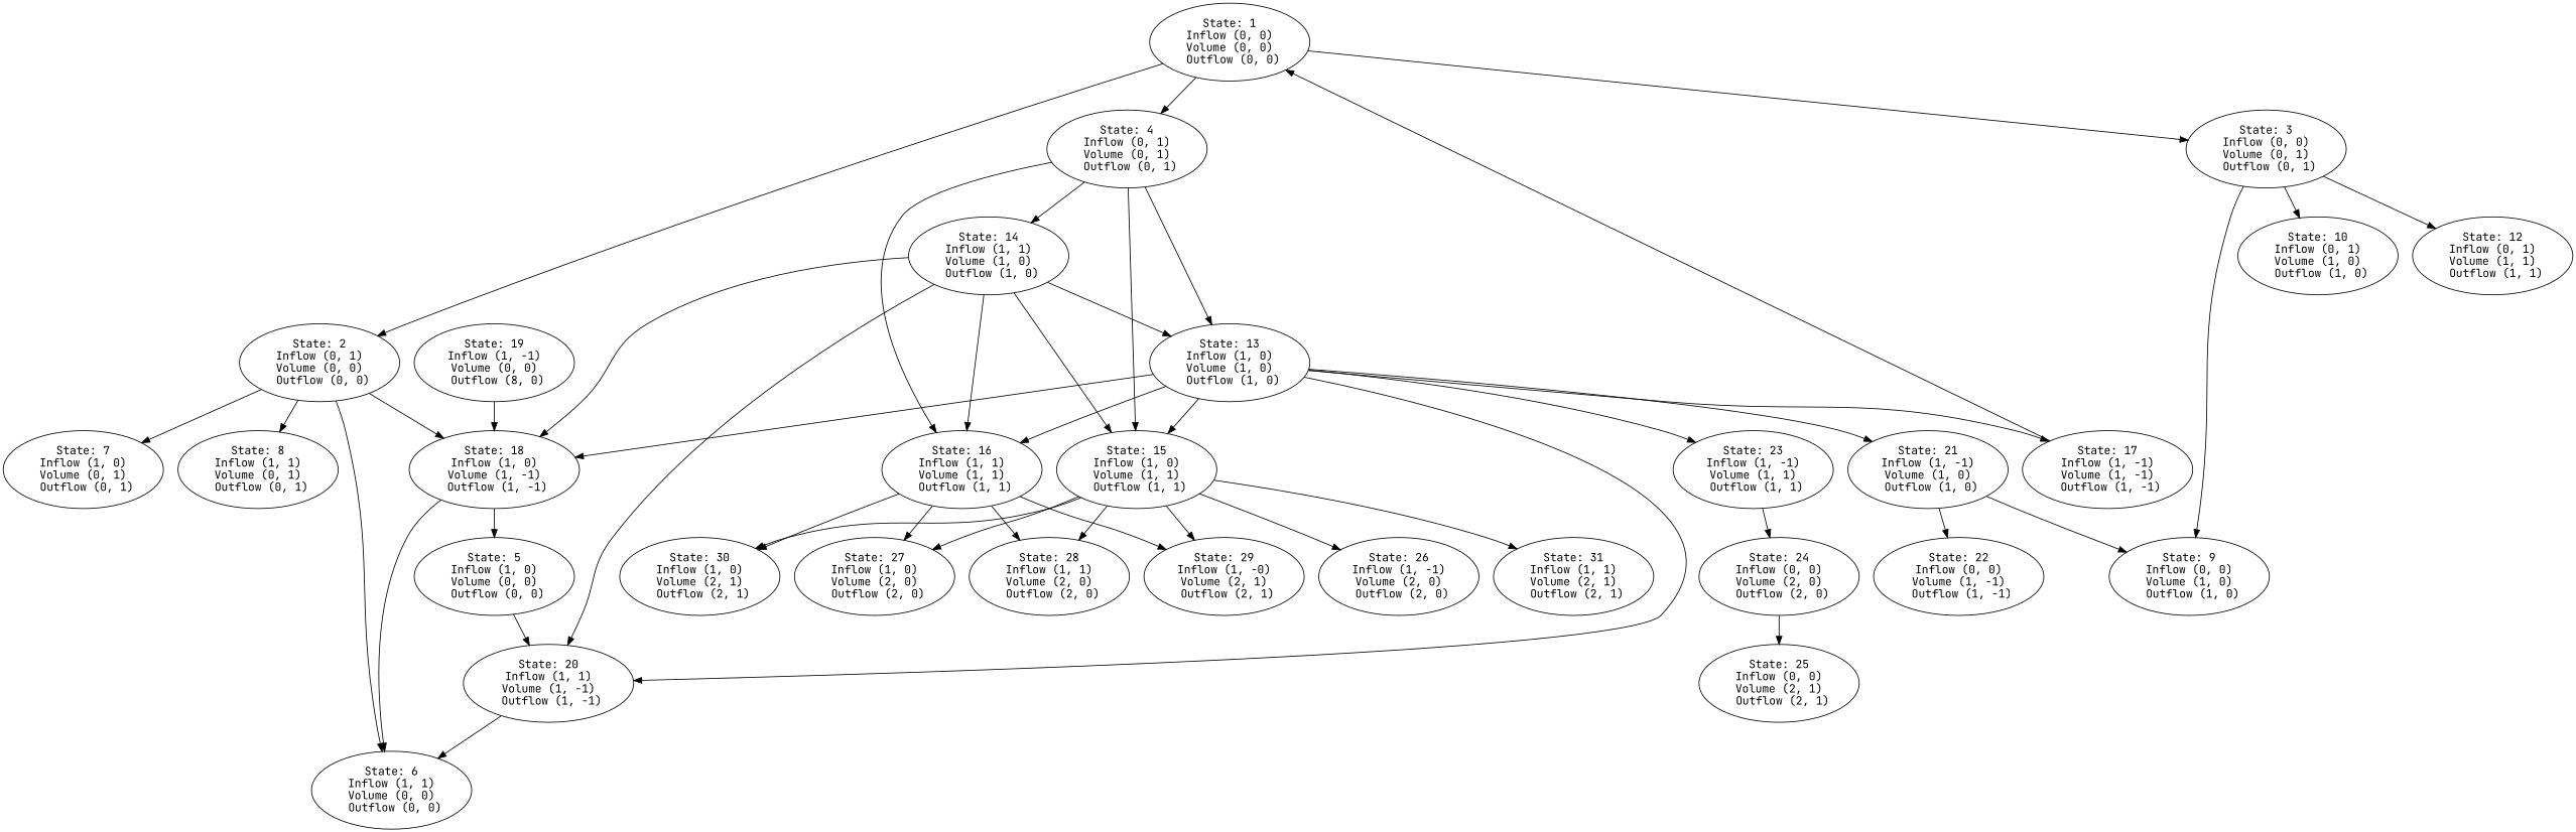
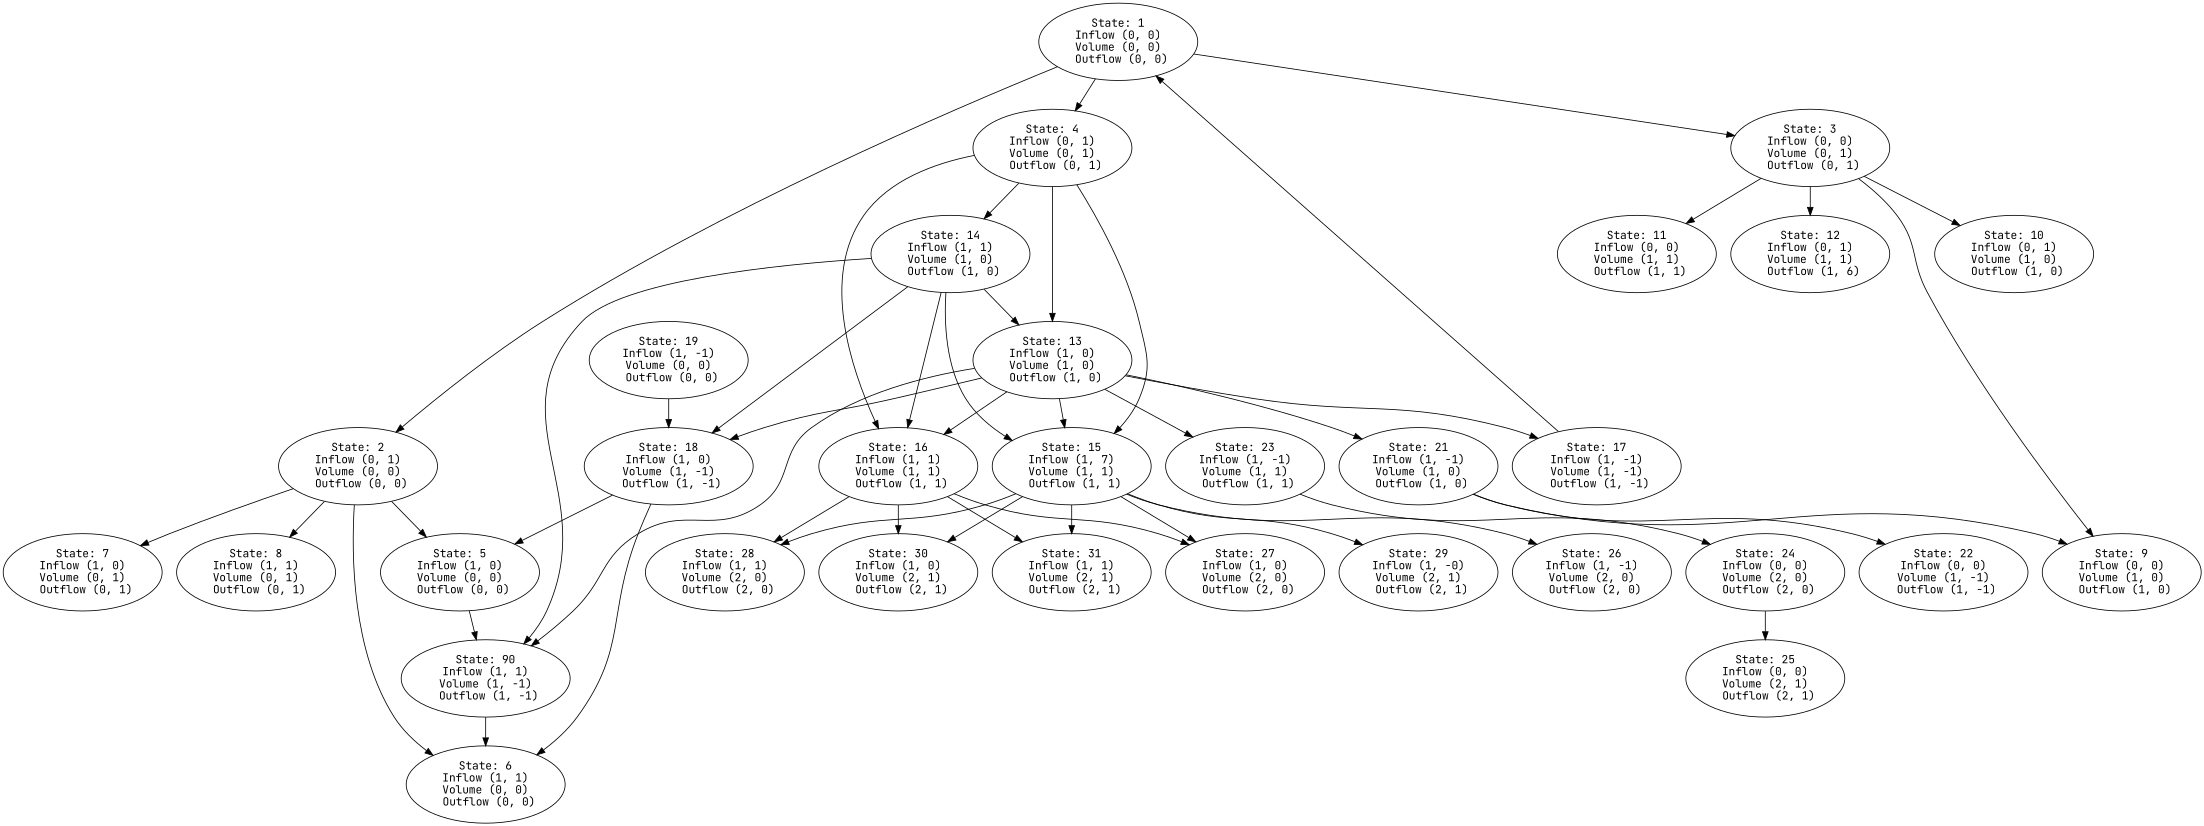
  digraph {
    fontname="JetBrains Mono"
    node [fontname="JetBrains Mono"]
    edge [fontname="JetBrains Mono"]
    n1 [label="State: 1\nInflow (0, 0)\nVolume (0, 0)\n Outflow (0, 0)"]
    n2 [label="State: 2\nInflow (0, 1)\nVolume (0, 0)\n Outflow (0, 0)"]
    n3 [label="State: 3\nInflow (0, 0)\nVolume (0, 1)\n Outflow (0, 1)"]
    n4 [label="State: 4\nInflow (0, 1)\nVolume (0, 1)\n Outflow (0, 1)"]
    n5 [label="State: 5\nInflow (1, 0)\nVolume (0, 0)\n Outflow (0, 0)"]
    n6 [label="State: 6\nInflow (1, 1)\nVolume (0, 0)\n Outflow (0, 0)"]
    n7 [label="State: 7\nInflow (1, 0)\nVolume (0, 1)\n Outflow (0, 1)"]
    n8 [label="State: 8\nInflow (1, 1)\nVolume (0, 1)\n Outflow (0, 1)"]
    n9 [label="State: 9\nInflow (0, 0)\nVolume (1, 0)\n Outflow (1, 0)"]
    n10 [label="State: 10\nInflow (0, 1)\nVolume (1, 0)\n Outflow (1, 0)"]
-   n12 [label="State: 12\nInflow (0, 1)\nVolume (1, 1)\n Outflow (1, 1)"]
+   n11 [label="State: 11\nInflow (0, 0)\nVolume (1, 1)\n Outflow (1, 1)"]
+   n12 [label="State: 12\nInflow (0, 1)\nVolume (1, 1)\n Outflow (1, 6)"]
    n13 [label="State: 13\nInflow (1, 0)\nVolume (1, 0)\n Outflow (1, 0)"]
    n14 [label="State: 14\nInflow (1, 1)\nVolume (1, 0)\n Outflow (1, 0)"]
-   n15 [label="State: 15\nInflow (1, 0)\nVolume (1, 1)\n Outflow (1, 1)"]
+   n15 [label="State: 15\nInflow (1, 7)\nVolume (1, 1)\n Outflow (1, 1)"]
    n16 [label="State: 16\nInflow (1, 1)\nVolume (1, 1)\n Outflow (1, 1)"]
-   n17 [label="State: 20\nInflow (1, 1)\nVolume (1, -1)\n Outflow (1, -1)"]
+   n17 [label="State: 90\nInflow (1, 1)\nVolume (1, -1)\n Outflow (1, -1)"]
    n18 [label="State: 17\nInflow (1, -1)\nVolume (1, -1)\n Outflow (1, -1)"]
    n19 [label="State: 18\nInflow (1, 0)\nVolume (1, -1)\n Outflow (1, -1)"]
    n20 [label="State: 21\nInflow (1, -1)\nVolume (1, 0)\n Outflow (1, 0)"]
    n21 [label="State: 23\nInflow (1, -1)\nVolume (1, 1)\n Outflow (1, 1)"]
    n22 [label="State: 26\nInflow (1, -1)\nVolume (2, 0)\n Outflow (2, 0)"]
    n23 [label="State: 27\nInflow (1, 0)\nVolume (2, 0)\n Outflow (2, 0)"]
    n24 [label="State: 28\nInflow (1, 1)\nVolume (2, 0)\n Outflow (2, 0)"]
    n25 [label="State: 29\nInflow (1, -0)\nVolume (2, 1)\n Outflow (2, 1)"]
    n26 [label="State: 30\nInflow (1, 0)\nVolume (2, 1)\n Outflow (2, 1)"]
    n27 [label="State: 31\nInflow (1, 1)\nVolume (2, 1)\n Outflow (2, 1)"]
    n28 [label="State: 22\nInflow (0, 0)\nVolume (1, -1)\n Outflow (1, -1)"]
    n29 [label="State: 24\nInflow (0, 0)\nVolume (2, 0)\n Outflow (2, 0)"]
-   n30 [label="State: 19\nInflow (1, -1)\nVolume (0, 0)\n Outflow (8, 0)"]
+   n30 [label="State: 19\nInflow (1, -1)\nVolume (0, 0)\n Outflow (0, 0)"]
    n31 [label="State: 25\nInflow (0, 0)\nVolume (2, 1)\n Outflow (2, 1)"]
    n1 -> n2
    n1 -> n3
    n1 -> n4
-   n2 -> n19
+   n2 -> n5
    n2 -> n6
    n2 -> n7
    n2 -> n8
    n3 -> n9
    n3 -> n10
+   n3 -> n11
    n3 -> n12
    n4 -> n13
    n4 -> n14
    n4 -> n15
    n4 -> n16
    n5 -> n17
    n13 -> n15
    n13 -> n16
    n13 -> n17
    n13 -> n18
    n13 -> n19
    n13 -> n20
    n13 -> n21
    n14 -> n13
    n14 -> n15
    n14 -> n16
    n14 -> n17
    n14 -> n19
    n15 -> n22
    n15 -> n23
    n15 -> n24
    n15 -> n25
    n15 -> n26
    n15 -> n27
    n16 -> n23
    n16 -> n24
    n16 -> n26
-   n16 -> n25
+   n16 -> n27
    n17 -> n6
    n18 -> n1
    n19 -> n5
    n19 -> n6
    n20 -> n9
    n20 -> n28
    n21 -> n29
    n29 -> n31
    n30 -> n19
  }
